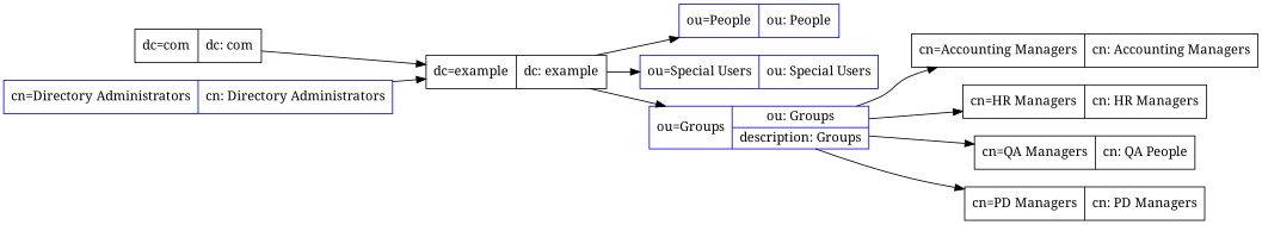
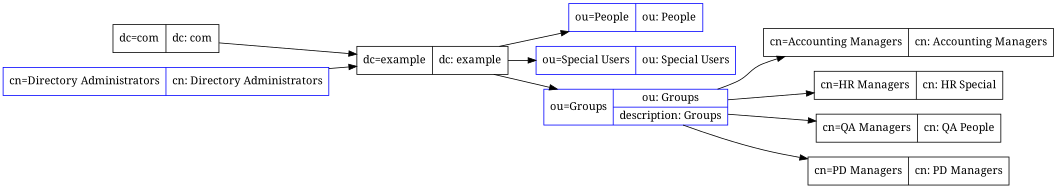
  digraph {
    fontname="Noto Serif"
    rankdir=LR
    node [fontname="Noto Serif" shape=record color=blue]
    edge [fontname="Noto Serif"]
    n1 [label="{dc=com|{dc: com}}" color=""]
    n2 [label="{dc=example|{dc: example}}" color=""]
    n3 [label="{ou=People|{ou: People}}"]
    n4 [label="{ou=Special Users|{ou: Special Users}}"]
    n5 [label="{ou=Groups|{ou: Groups|description: Groups}}"]
    n6 [label="{cn=Directory Administrators|{cn: Directory Administrators}}"]
    n7 [color=black label="{cn=Accounting Managers|{cn: Accounting Managers}}"]
-   n8 [color=black label="{cn=HR Managers|{cn: HR Managers}}"]
+   n8 [color=black label="{cn=HR Managers|{cn: HR Special}}"]
    n9 [color=black label="{cn=QA Managers|{cn: QA People}}"]
    n10 [color=black label="{cn=PD Managers|{cn: PD Managers}}"]
    n1 -> n2
    n2 -> n3
    n2 -> n4
    n2 -> n5
    n5 -> n7
    n5 -> n8
    n5 -> n9
    n5 -> n10
    n6 -> n2
  }
